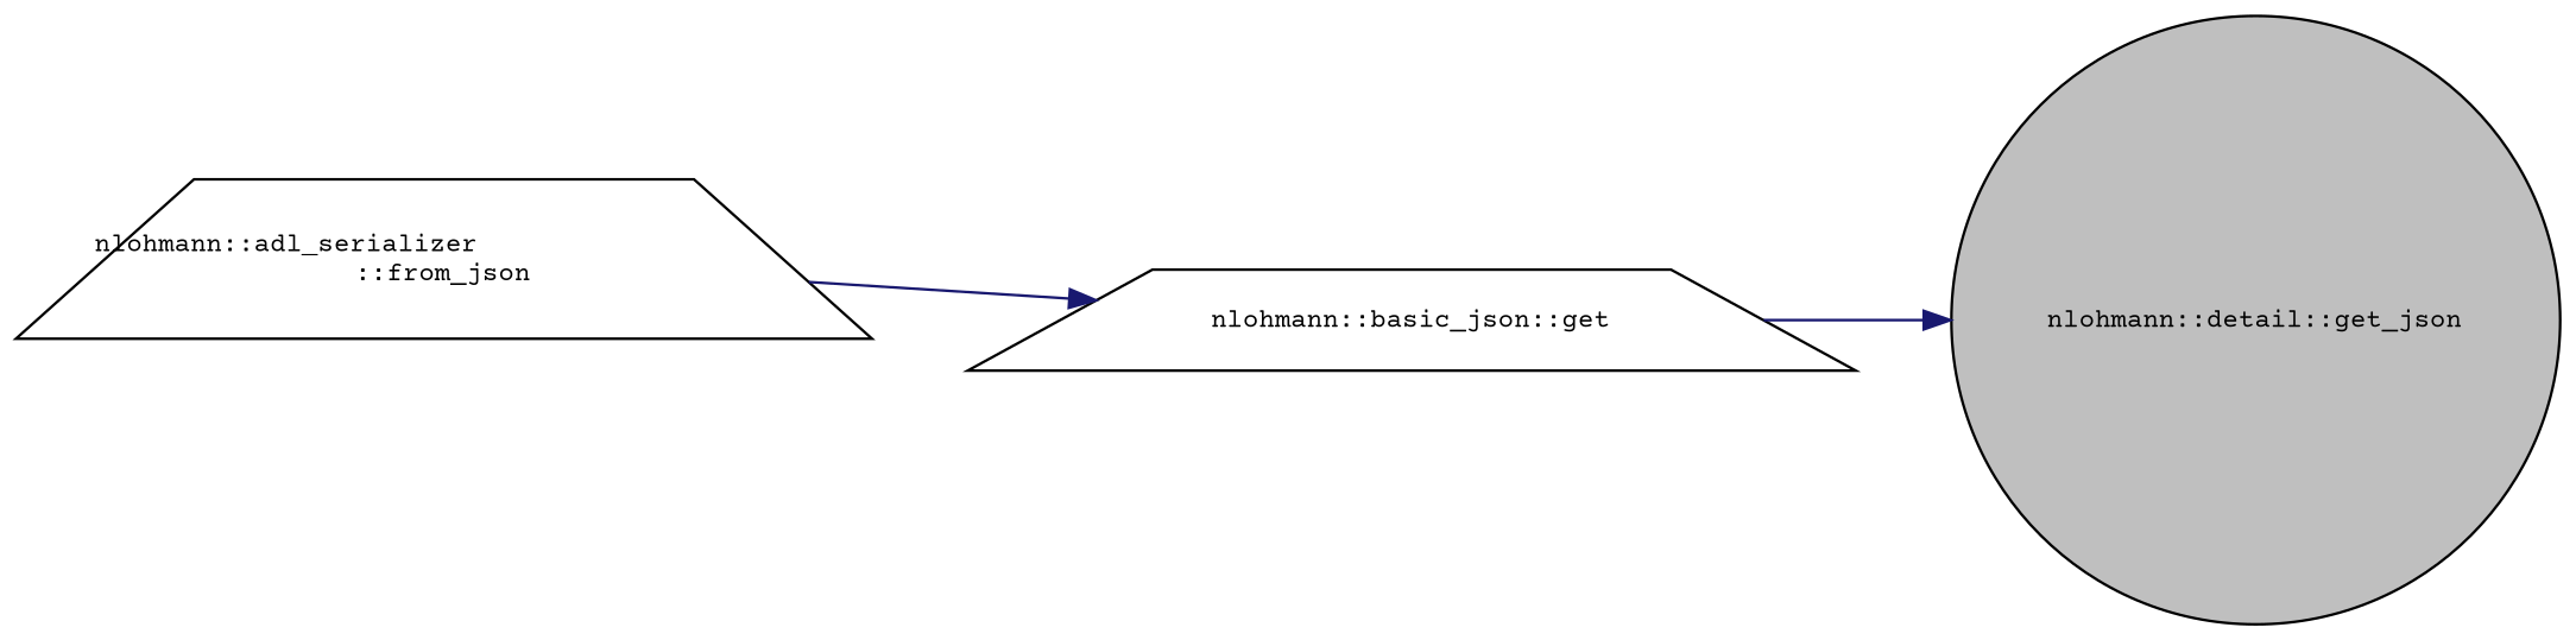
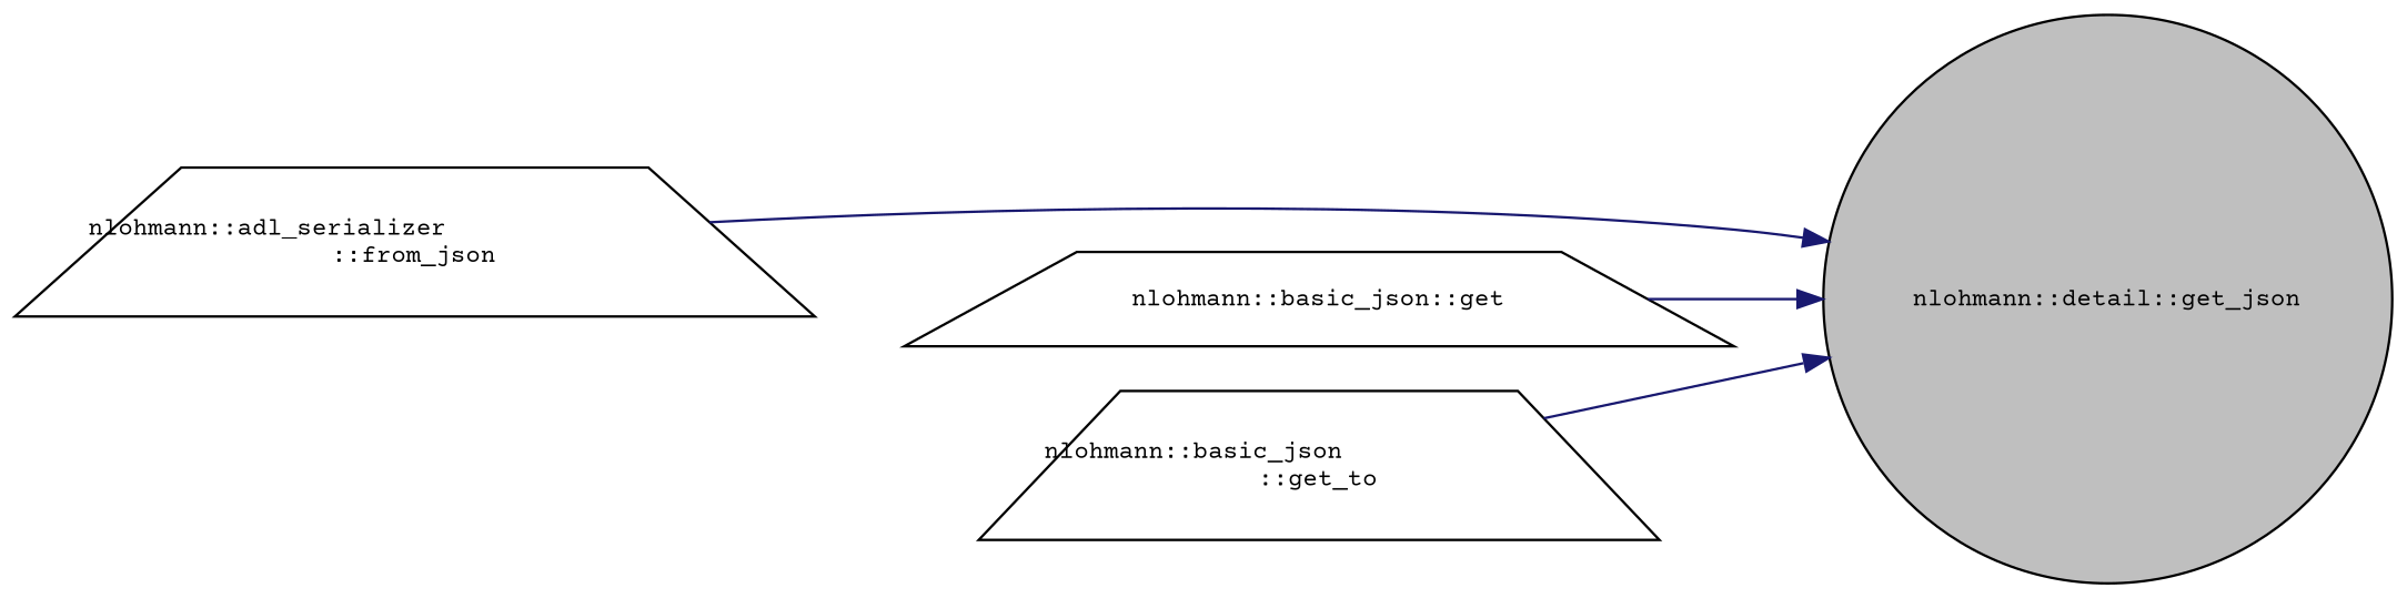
  digraph {
    fontname="Courier Prime"
    rankdir=RL
    node [color=black fillcolor=white fontname="Courier Prime" fontsize=10 shape=trapezium style=filled]
    edge [color=midnightblue dir=back fontname="Courier Prime" fontsize=10 labelfontname=Helvetica labelfontsize=10 style=solid]
    n1 [fillcolor=grey75 fontcolor=black height=0.2 label="nlohmann::detail::get_json" shape=circle width=0.4]
    n2 [height=0.2 label="nlohmann::adl_serializer\l::from_json" width=0.4]
    n3 [height=0.2 label="nlohmann::basic_json::get" width=0.4]
-   n3 -> n2
+   n4 [height=0.2 label="nlohmann::basic_json\l::get_to" width=0.4]
+   n1 -> n2
    n1 -> n3
+   n1 -> n4
  }
